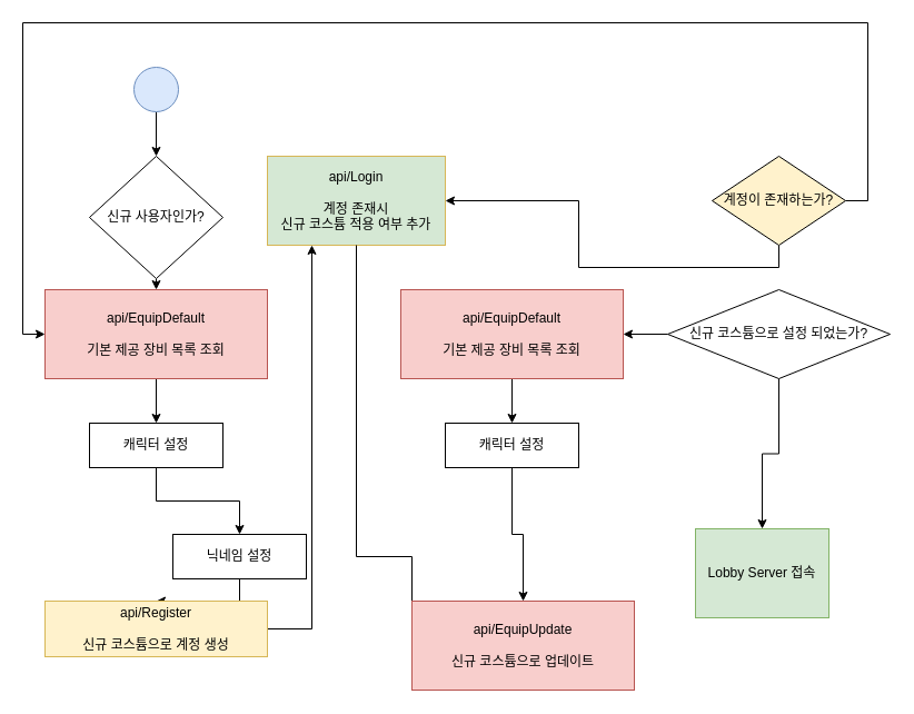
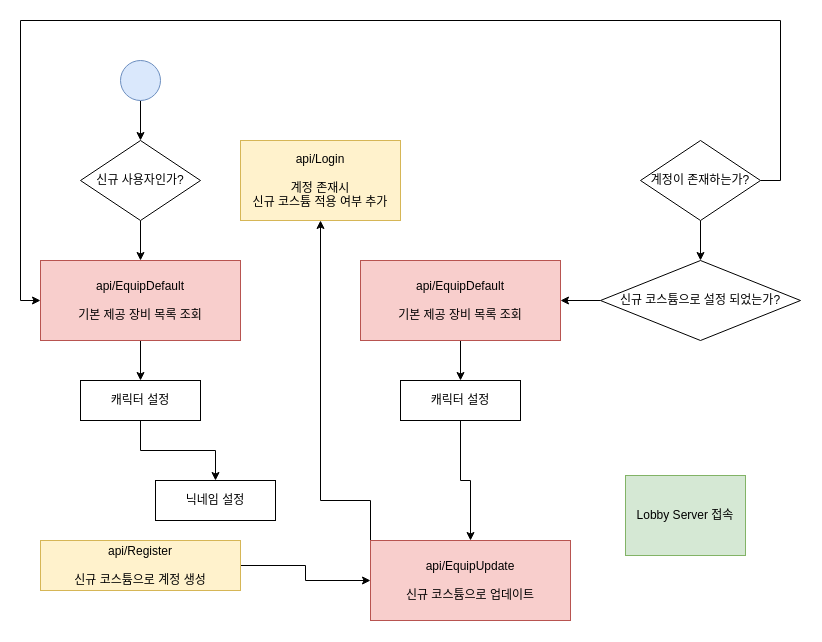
  <mxCell id="0" />
  <mxCell id="1" parent="0" />
  <mxCell id="2" style="edgeStyle=orthogonalEdgeStyle;rounded=0;orthogonalLoop=1;jettySize=auto;html=1;exitX=0.5;exitY=1;exitDx=0;exitDy=0;entryX=0.5;entryY=0;entryDx=0;entryDy=0;" edge="1" parent="1" source="3" target="27"><mxGeometry relative="1" as="geometry" /></mxCell>
- <mxCell id="3" value="신규 사용자인가?" style="rhombus;whiteSpace=wrap;html=1;" parent="1" vertex="1"><mxGeometry x="80" y="140" width="120" height="110" as="geometry" /></mxCell>
+ <mxCell id="3" value="신규 사용자인가?" style="rhombus;whiteSpace=wrap;html=1;" parent="1" vertex="1"><mxGeometry x="80" y="140" width="120" height="80" as="geometry" /></mxCell>
  <mxCell id="4" style="edgeStyle=orthogonalEdgeStyle;rounded=0;orthogonalLoop=1;jettySize=auto;html=1;exitX=0.5;exitY=1;exitDx=0;exitDy=0;entryX=0.5;entryY=0;entryDx=0;entryDy=0;" parent="1" source="5" target="7" edge="1"><mxGeometry relative="1" as="geometry" /></mxCell>
  <mxCell id="5" value="캐릭터 설정" style="rounded=0;whiteSpace=wrap;html=1;" parent="1" vertex="1"><mxGeometry x="80" y="380" width="120" height="40" as="geometry" /></mxCell>
- <mxCell id="6" style="edgeStyle=orthogonalEdgeStyle;rounded=0;orthogonalLoop=1;jettySize=auto;html=1;exitX=0.5;exitY=1;exitDx=0;exitDy=0;entryX=0.5;entryY=0;entryDx=0;entryDy=0;" parent="1" source="7" target="9" edge="1"><mxGeometry relative="1" as="geometry" /></mxCell>
  <mxCell id="7" value="닉네임 설정" style="rounded=0;whiteSpace=wrap;html=1;" parent="1" vertex="1"><mxGeometry x="155" y="480" width="120" height="40" as="geometry" /></mxCell>
- <mxCell id="8" style="edgeStyle=orthogonalEdgeStyle;rounded=0;orthogonalLoop=1;jettySize=auto;html=1;exitX=1;exitY=0.5;exitDx=0;exitDy=0;entryX=0.25;entryY=1;entryDx=0;entryDy=0;" parent="1" source="9" target="10" edge="1"><mxGeometry relative="1" as="geometry" /></mxCell>
+ <mxCell id="8" style="edgeStyle=orthogonalEdgeStyle;rounded=0;orthogonalLoop=1;jettySize=auto;html=1;exitX=1;exitY=0.5;exitDx=0;exitDy=0;" parent="1" source="9" target="22" edge="1"><mxGeometry relative="1" as="geometry" /></mxCell>
  <mxCell id="9" value="api/Register&lt;br&gt;&lt;br&gt;신규 코스튬으로 계정 생성" style="rounded=0;whiteSpace=wrap;html=1;fillColor=#fff2cc;strokeColor=#d6b656;" parent="1" vertex="1"><mxGeometry x="40" y="540" width="200" height="50" as="geometry" /></mxCell>
- <mxCell id="10" value="api/Login&lt;br&gt;&lt;br&gt;계정 존재시&lt;br&gt;신규 코스튬 적용 여부 추가" style="rounded=0;whiteSpace=wrap;html=1;fillColor=#d5e8d4;strokeColor=#d6b656;" parent="1" vertex="1"><mxGeometry x="240" y="140" width="160" height="80" as="geometry" /></mxCell>
- <mxCell id="11" style="edgeStyle=orthogonalEdgeStyle;rounded=0;orthogonalLoop=1;jettySize=auto;html=1;exitX=0.5;exitY=1;exitDx=0;exitDy=0;" parent="1" source="13" target="10" edge="1"><mxGeometry relative="1" as="geometry" /></mxCell>
+ <mxCell id="10" value="api/Login&lt;br&gt;&lt;br&gt;계정 존재시&lt;br&gt;신규 코스튬 적용 여부 추가" style="rounded=0;whiteSpace=wrap;html=1;fillColor=#fff2cc;strokeColor=#d6b656;" parent="1" vertex="1"><mxGeometry x="240" y="140" width="160" height="80" as="geometry" /></mxCell>
+ <mxCell id="11" style="edgeStyle=orthogonalEdgeStyle;rounded=0;orthogonalLoop=1;jettySize=auto;html=1;exitX=0.5;exitY=1;exitDx=0;exitDy=0;entryX=0.5;entryY=0;entryDx=0;entryDy=0;" parent="1" source="13" target="18" edge="1"><mxGeometry relative="1" as="geometry" /></mxCell>
  <mxCell id="12" style="edgeStyle=orthogonalEdgeStyle;rounded=0;orthogonalLoop=1;jettySize=auto;html=1;exitX=1;exitY=0.5;exitDx=0;exitDy=0;entryX=0;entryY=0.5;entryDx=0;entryDy=0;" edge="1" parent="1" source="13" target="27"><mxGeometry relative="1" as="geometry"><Array as="points"><mxPoint x="780" y="180" /><mxPoint x="780" y="20" /><mxPoint x="20" y="20" /><mxPoint x="20" y="300" /></Array></mxGeometry></mxCell>
- <mxCell id="13" value="계정이 존재하는가?" style="rhombus;whiteSpace=wrap;html=1;fillColor=#fff2cc;" parent="1" vertex="1"><mxGeometry x="640" y="140" width="120" height="80" as="geometry" /></mxCell>
+ <mxCell id="13" value="계정이 존재하는가?" style="rhombus;whiteSpace=wrap;html=1;" parent="1" vertex="1"><mxGeometry x="640" y="140" width="120" height="80" as="geometry" /></mxCell>
  <mxCell id="14" style="edgeStyle=orthogonalEdgeStyle;rounded=0;orthogonalLoop=1;jettySize=auto;html=1;exitX=0.5;exitY=1;exitDx=0;exitDy=0;entryX=0.5;entryY=0;entryDx=0;entryDy=0;" parent="1" source="15" target="3" edge="1"><mxGeometry relative="1" as="geometry" /></mxCell>
  <mxCell id="15" value="" style="ellipse;whiteSpace=wrap;html=1;aspect=fixed;fillColor=#dae8fc;strokeColor=#6c8ebf;" parent="1" vertex="1"><mxGeometry x="120" y="60" width="40" height="40" as="geometry" /></mxCell>
- <mxCell id="16" style="edgeStyle=orthogonalEdgeStyle;rounded=0;orthogonalLoop=1;jettySize=auto;html=1;exitX=0.5;exitY=1;exitDx=0;exitDy=0;entryX=0.5;entryY=0;entryDx=0;entryDy=0;" parent="1" source="18" target="23" edge="1"><mxGeometry relative="1" as="geometry" /></mxCell>
  <mxCell id="17" style="edgeStyle=orthogonalEdgeStyle;rounded=0;orthogonalLoop=1;jettySize=auto;html=1;exitX=0;exitY=0.5;exitDx=0;exitDy=0;entryX=1;entryY=0.5;entryDx=0;entryDy=0;" edge="1" parent="1" source="18" target="25"><mxGeometry relative="1" as="geometry" /></mxCell>
  <mxCell id="18" value="신규 코스튬으로 설정 되었는가?" style="rhombus;whiteSpace=wrap;html=1;" parent="1" vertex="1"><mxGeometry x="600" y="260" width="200" height="80" as="geometry" /></mxCell>
  <mxCell id="19" style="edgeStyle=orthogonalEdgeStyle;rounded=0;orthogonalLoop=1;jettySize=auto;html=1;exitX=0.5;exitY=1;exitDx=0;exitDy=0;entryX=0.5;entryY=0;entryDx=0;entryDy=0;" parent="1" source="20" target="22" edge="1"><mxGeometry relative="1" as="geometry" /></mxCell>
  <mxCell id="20" value="캐릭터 설정" style="rounded=0;whiteSpace=wrap;html=1;" parent="1" vertex="1"><mxGeometry x="400" y="380" width="120" height="40" as="geometry" /></mxCell>
- <mxCell id="21" style="edgeStyle=orthogonalEdgeStyle;rounded=0;orthogonalLoop=1;jettySize=auto;html=1;exitX=0;exitY=0.5;exitDx=0;exitDy=0;entryX=0.5;entryY=1;entryDx=0;entryDy=0;endArrow=none;" parent="1" source="22" target="10" edge="1"><mxGeometry relative="1" as="geometry"><Array as="points"><mxPoint x="320" y="500" /></Array></mxGeometry></mxCell>
+ <mxCell id="21" style="edgeStyle=orthogonalEdgeStyle;rounded=0;orthogonalLoop=1;jettySize=auto;html=1;exitX=0;exitY=0.5;exitDx=0;exitDy=0;entryX=0.5;entryY=1;entryDx=0;entryDy=0;" parent="1" source="22" target="10" edge="1"><mxGeometry relative="1" as="geometry"><Array as="points"><mxPoint x="320" y="500" /></Array></mxGeometry></mxCell>
  <mxCell id="22" value="api/EquipUpdate&lt;br&gt;&lt;br&gt;신규 코스튬으로 업데이트" style="rounded=0;whiteSpace=wrap;html=1;fillColor=#f8cecc;strokeColor=#b85450;" parent="1" vertex="1"><mxGeometry x="370" y="540" width="200" height="80" as="geometry" /></mxCell>
  <mxCell id="23" value="Lobby Server 접속" style="rounded=0;whiteSpace=wrap;html=1;fillColor=#d5e8d4;strokeColor=#82b366;" parent="1" vertex="1"><mxGeometry x="625" y="475" width="120" height="80" as="geometry" /></mxCell>
  <mxCell id="24" style="edgeStyle=orthogonalEdgeStyle;rounded=0;orthogonalLoop=1;jettySize=auto;html=1;exitX=0.5;exitY=1;exitDx=0;exitDy=0;entryX=0.5;entryY=0;entryDx=0;entryDy=0;" edge="1" parent="1" source="25" target="20"><mxGeometry relative="1" as="geometry" /></mxCell>
  <mxCell id="25" value="api/EquipDefault&lt;br&gt;&lt;br&gt;기본 제공 장비 목록 조회" style="rounded=0;whiteSpace=wrap;html=1;fillColor=#f8cecc;strokeColor=#b85450;" vertex="1" parent="1"><mxGeometry x="360" y="260" width="200" height="80" as="geometry" /></mxCell>
  <mxCell id="26" style="edgeStyle=orthogonalEdgeStyle;rounded=0;orthogonalLoop=1;jettySize=auto;html=1;exitX=0.5;exitY=1;exitDx=0;exitDy=0;entryX=0.5;entryY=0;entryDx=0;entryDy=0;" edge="1" parent="1" source="27" target="5"><mxGeometry relative="1" as="geometry" /></mxCell>
  <mxCell id="27" value="api/EquipDefault&lt;br&gt;&lt;br&gt;기본 제공 장비 목록 조회" style="rounded=0;whiteSpace=wrap;html=1;fillColor=#f8cecc;strokeColor=#b85450;" vertex="1" parent="1"><mxGeometry x="40" y="260" width="200" height="80" as="geometry" /></mxCell>
